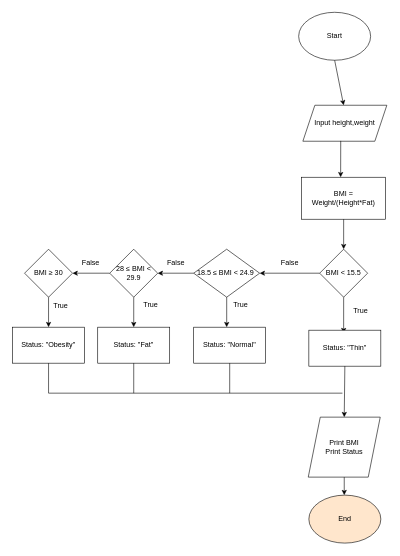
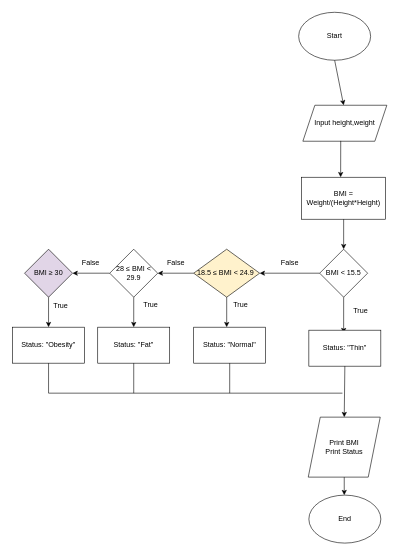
  <mxCell id="0" />
  <mxCell id="1" parent="0" />
  <mxCell id="2" value="Start" style="ellipse;whiteSpace=wrap;html=1;" vertex="1" parent="1"><mxGeometry x="497" y="20" width="120" height="80" as="geometry" /></mxCell>
  <mxCell id="3" value="" style="endArrow=classic;html=1;rounded=0;exitX=0.5;exitY=1;exitDx=0;exitDy=0;" edge="1" parent="1" source="2"><mxGeometry width="50" height="50" relative="1" as="geometry"><mxPoint x="582" y="205" as="sourcePoint" /><mxPoint x="572" y="175" as="targetPoint" /></mxGeometry></mxCell>
  <mxCell id="4" value="Input height,weight" style="shape=parallelogram;perimeter=parallelogramPerimeter;whiteSpace=wrap;html=1;fixedSize=1;" vertex="1" parent="1"><mxGeometry x="504" y="175" width="140" height="60" as="geometry" /></mxCell>
  <mxCell id="5" value="" style="endArrow=classic;html=1;rounded=0;exitX=0.451;exitY=0.99;exitDx=0;exitDy=0;exitPerimeter=0;" edge="1" parent="1" source="4"><mxGeometry width="50" height="50" relative="1" as="geometry"><mxPoint x="552" y="325" as="sourcePoint" /><mxPoint x="567" y="295" as="targetPoint" /></mxGeometry></mxCell>
- <mxCell id="6" value="BMI = Weight/(Height*Fat)" style="rounded=0;whiteSpace=wrap;html=1;" vertex="1" parent="1"><mxGeometry x="502" y="295" width="140" height="70" as="geometry" /></mxCell>
+ <mxCell id="6" value="BMI = Weight/(Height*Height)" style="rounded=0;whiteSpace=wrap;html=1;" vertex="1" parent="1"><mxGeometry x="502" y="295" width="140" height="70" as="geometry" /></mxCell>
  <mxCell id="7" value="" style="endArrow=classic;html=1;rounded=0;exitX=0.5;exitY=1;exitDx=0;exitDy=0;" edge="1" parent="1" source="6"><mxGeometry width="50" height="50" relative="1" as="geometry"><mxPoint x="562" y="445" as="sourcePoint" /><mxPoint x="572" y="415" as="targetPoint" /></mxGeometry></mxCell>
  <mxCell id="8" value="&amp;nbsp;BMI &amp;lt; 15.5&amp;nbsp;" style="rhombus;whiteSpace=wrap;html=1;" vertex="1" parent="1"><mxGeometry x="532" y="415" width="80" height="80" as="geometry" /></mxCell>
  <mxCell id="9" value="" style="endArrow=classic;html=1;rounded=0;exitX=0;exitY=0.5;exitDx=0;exitDy=0;" edge="1" parent="1" source="8"><mxGeometry width="50" height="50" relative="1" as="geometry"><mxPoint x="412" y="475" as="sourcePoint" /><mxPoint x="432" y="455" as="targetPoint" /></mxGeometry></mxCell>
- <mxCell id="10" value="18.5 ≤ BMI &amp;lt; 24.9&amp;nbsp;" style="rhombus;whiteSpace=wrap;html=1;" vertex="1" parent="1"><mxGeometry x="322" y="415" width="110" height="80" as="geometry" /></mxCell>
+ <mxCell id="10" value="18.5 ≤ BMI &amp;lt; 24.9&amp;nbsp;" style="rhombus;whiteSpace=wrap;html=1;fillColor=#fff2cc;" vertex="1" parent="1"><mxGeometry x="322" y="415" width="110" height="80" as="geometry" /></mxCell>
  <mxCell id="11" value="False" style="text;html=1;align=center;verticalAlign=middle;resizable=0;points=[];autosize=1;strokeColor=none;fillColor=none;" vertex="1" parent="1"><mxGeometry x="457" y="423" width="50" height="30" as="geometry" /></mxCell>
  <mxCell id="12" value="" style="endArrow=classic;html=1;rounded=0;exitX=0;exitY=0.5;exitDx=0;exitDy=0;" edge="1" parent="1" source="10"><mxGeometry width="50" height="50" relative="1" as="geometry"><mxPoint x="232" y="465" as="sourcePoint" /><mxPoint x="262" y="455" as="targetPoint" /></mxGeometry></mxCell>
  <mxCell id="13" value="28 ≤ BMI &amp;lt; 29.9" style="rhombus;whiteSpace=wrap;html=1;" vertex="1" parent="1"><mxGeometry x="182" y="415" width="80" height="80" as="geometry" /></mxCell>
  <mxCell id="14" value="False" style="text;html=1;align=center;verticalAlign=middle;resizable=0;points=[];autosize=1;strokeColor=none;fillColor=none;" vertex="1" parent="1"><mxGeometry x="267" y="423" width="50" height="30" as="geometry" /></mxCell>
  <mxCell id="15" value="" style="endArrow=classic;html=1;rounded=0;exitX=0;exitY=0.5;exitDx=0;exitDy=0;" edge="1" parent="1" source="13"><mxGeometry width="50" height="50" relative="1" as="geometry"><mxPoint x="90" y="475" as="sourcePoint" /><mxPoint x="120" y="455" as="targetPoint" /></mxGeometry></mxCell>
- <mxCell id="16" value="BMI ≥ 30" style="rhombus;whiteSpace=wrap;html=1;" vertex="1" parent="1"><mxGeometry x="40" y="415" width="80" height="80" as="geometry" /></mxCell>
+ <mxCell id="16" value="BMI ≥ 30" style="rhombus;whiteSpace=wrap;html=1;fillColor=#e1d5e7;" vertex="1" parent="1"><mxGeometry x="40" y="415" width="80" height="80" as="geometry" /></mxCell>
  <mxCell id="17" value="False" style="text;html=1;align=center;verticalAlign=middle;resizable=0;points=[];autosize=1;strokeColor=none;fillColor=none;" vertex="1" parent="1"><mxGeometry x="125" y="423" width="50" height="30" as="geometry" /></mxCell>
  <mxCell id="18" value="" style="endArrow=classic;html=1;rounded=0;exitX=0.5;exitY=1;exitDx=0;exitDy=0;" edge="1" parent="1" source="8"><mxGeometry width="50" height="50" relative="1" as="geometry"><mxPoint x="570" y="545" as="sourcePoint" /><mxPoint x="572" y="555" as="targetPoint" /></mxGeometry></mxCell>
  <mxCell id="19" value="Status: &quot;Thin&quot;" style="rounded=0;whiteSpace=wrap;html=1;" vertex="1" parent="1"><mxGeometry x="514" y="550" width="120" height="60" as="geometry" /></mxCell>
  <mxCell id="20" value="" style="endArrow=classic;html=1;rounded=0;exitX=0.5;exitY=1;exitDx=0;exitDy=0;" edge="1" parent="1" source="10"><mxGeometry width="50" height="50" relative="1" as="geometry"><mxPoint x="370" y="555" as="sourcePoint" /><mxPoint x="377" y="545" as="targetPoint" /></mxGeometry></mxCell>
  <mxCell id="21" value="Status: &quot;Normal&quot;" style="rounded=0;whiteSpace=wrap;html=1;" vertex="1" parent="1"><mxGeometry x="322" y="545" width="120" height="60" as="geometry" /></mxCell>
  <mxCell id="22" value="" style="endArrow=classic;html=1;rounded=0;exitX=0.5;exitY=1;exitDx=0;exitDy=0;" edge="1" parent="1" source="13"><mxGeometry width="50" height="50" relative="1" as="geometry"><mxPoint x="210" y="555" as="sourcePoint" /><mxPoint x="222" y="545" as="targetPoint" /></mxGeometry></mxCell>
  <mxCell id="23" value="Status: &quot;Fat&quot;" style="rounded=0;whiteSpace=wrap;html=1;" vertex="1" parent="1"><mxGeometry x="162" y="545" width="120" height="60" as="geometry" /></mxCell>
  <mxCell id="24" value="" style="endArrow=classic;html=1;rounded=0;exitX=0.5;exitY=1;exitDx=0;exitDy=0;" edge="1" parent="1" source="16"><mxGeometry width="50" height="50" relative="1" as="geometry"><mxPoint x="70" y="565" as="sourcePoint" /><mxPoint x="80" y="545" as="targetPoint" /></mxGeometry></mxCell>
  <mxCell id="25" value="Status: &quot;Obesity&quot;" style="rounded=0;whiteSpace=wrap;html=1;" vertex="1" parent="1"><mxGeometry x="20" y="545" width="120" height="60" as="geometry" /></mxCell>
  <mxCell id="26" value="Print BMI&lt;div&gt;Print Status&lt;/div&gt;" style="shape=parallelogram;perimeter=parallelogramPerimeter;whiteSpace=wrap;html=1;fixedSize=1;" vertex="1" parent="1"><mxGeometry x="513" y="695" width="120" height="100" as="geometry" /></mxCell>
  <mxCell id="27" value="True" style="text;html=1;align=center;verticalAlign=middle;resizable=0;points=[];autosize=1;strokeColor=none;fillColor=none;" vertex="1" parent="1"><mxGeometry x="575" y="503" width="50" height="30" as="geometry" /></mxCell>
  <mxCell id="28" value="True" style="text;html=1;align=center;verticalAlign=middle;resizable=0;points=[];autosize=1;strokeColor=none;fillColor=none;" vertex="1" parent="1"><mxGeometry x="375" y="493" width="50" height="30" as="geometry" /></mxCell>
  <mxCell id="29" value="True" style="text;html=1;align=center;verticalAlign=middle;resizable=0;points=[];autosize=1;strokeColor=none;fillColor=none;" vertex="1" parent="1"><mxGeometry x="225" y="493" width="50" height="30" as="geometry" /></mxCell>
  <mxCell id="30" value="True" style="text;html=1;align=center;verticalAlign=middle;resizable=0;points=[];autosize=1;strokeColor=none;fillColor=none;" vertex="1" parent="1"><mxGeometry x="75" y="495" width="50" height="30" as="geometry" /></mxCell>
  <mxCell id="31" value="" style="endArrow=none;html=1;rounded=0;exitX=0.5;exitY=1;exitDx=0;exitDy=0;" edge="1" parent="1" source="25"><mxGeometry width="50" height="50" relative="1" as="geometry"><mxPoint x="220" y="675" as="sourcePoint" /><mxPoint x="80" y="655" as="targetPoint" /></mxGeometry></mxCell>
  <mxCell id="32" value="" style="endArrow=none;html=1;rounded=0;exitX=0.5;exitY=1;exitDx=0;exitDy=0;" edge="1" parent="1" source="23"><mxGeometry width="50" height="50" relative="1" as="geometry"><mxPoint x="240" y="675" as="sourcePoint" /><mxPoint x="222" y="655" as="targetPoint" /></mxGeometry></mxCell>
  <mxCell id="33" value="" style="endArrow=none;html=1;rounded=0;exitX=0.5;exitY=1;exitDx=0;exitDy=0;" edge="1" parent="1" source="21"><mxGeometry width="50" height="50" relative="1" as="geometry"><mxPoint x="400" y="665" as="sourcePoint" /><mxPoint x="382" y="655" as="targetPoint" /></mxGeometry></mxCell>
  <mxCell id="34" value="" style="endArrow=none;html=1;rounded=0;" edge="1" parent="1"><mxGeometry width="50" height="50" relative="1" as="geometry"><mxPoint x="80" y="655" as="sourcePoint" /><mxPoint x="570" y="655" as="targetPoint" /></mxGeometry></mxCell>
  <mxCell id="35" value="" style="endArrow=classic;html=1;rounded=0;exitX=0.5;exitY=1;exitDx=0;exitDy=0;entryX=0.5;entryY=0;entryDx=0;entryDy=0;" edge="1" parent="1" source="19" target="26"><mxGeometry width="50" height="50" relative="1" as="geometry"><mxPoint x="580" y="665" as="sourcePoint" /><mxPoint x="630" y="615" as="targetPoint" /></mxGeometry></mxCell>
  <mxCell id="36" value="" style="endArrow=classic;html=1;rounded=0;exitX=0.5;exitY=1;exitDx=0;exitDy=0;" edge="1" parent="1" source="26"><mxGeometry width="50" height="50" relative="1" as="geometry"><mxPoint x="580" y="835" as="sourcePoint" /><mxPoint x="573" y="825" as="targetPoint" /></mxGeometry></mxCell>
- <mxCell id="37" value="End" style="ellipse;whiteSpace=wrap;html=1;fillColor=#ffe6cc;" vertex="1" parent="1"><mxGeometry x="514" y="825" width="120" height="80" as="geometry" /></mxCell>
+ <mxCell id="37" value="End" style="ellipse;whiteSpace=wrap;html=1;" vertex="1" parent="1"><mxGeometry x="514" y="825" width="120" height="80" as="geometry" /></mxCell>
